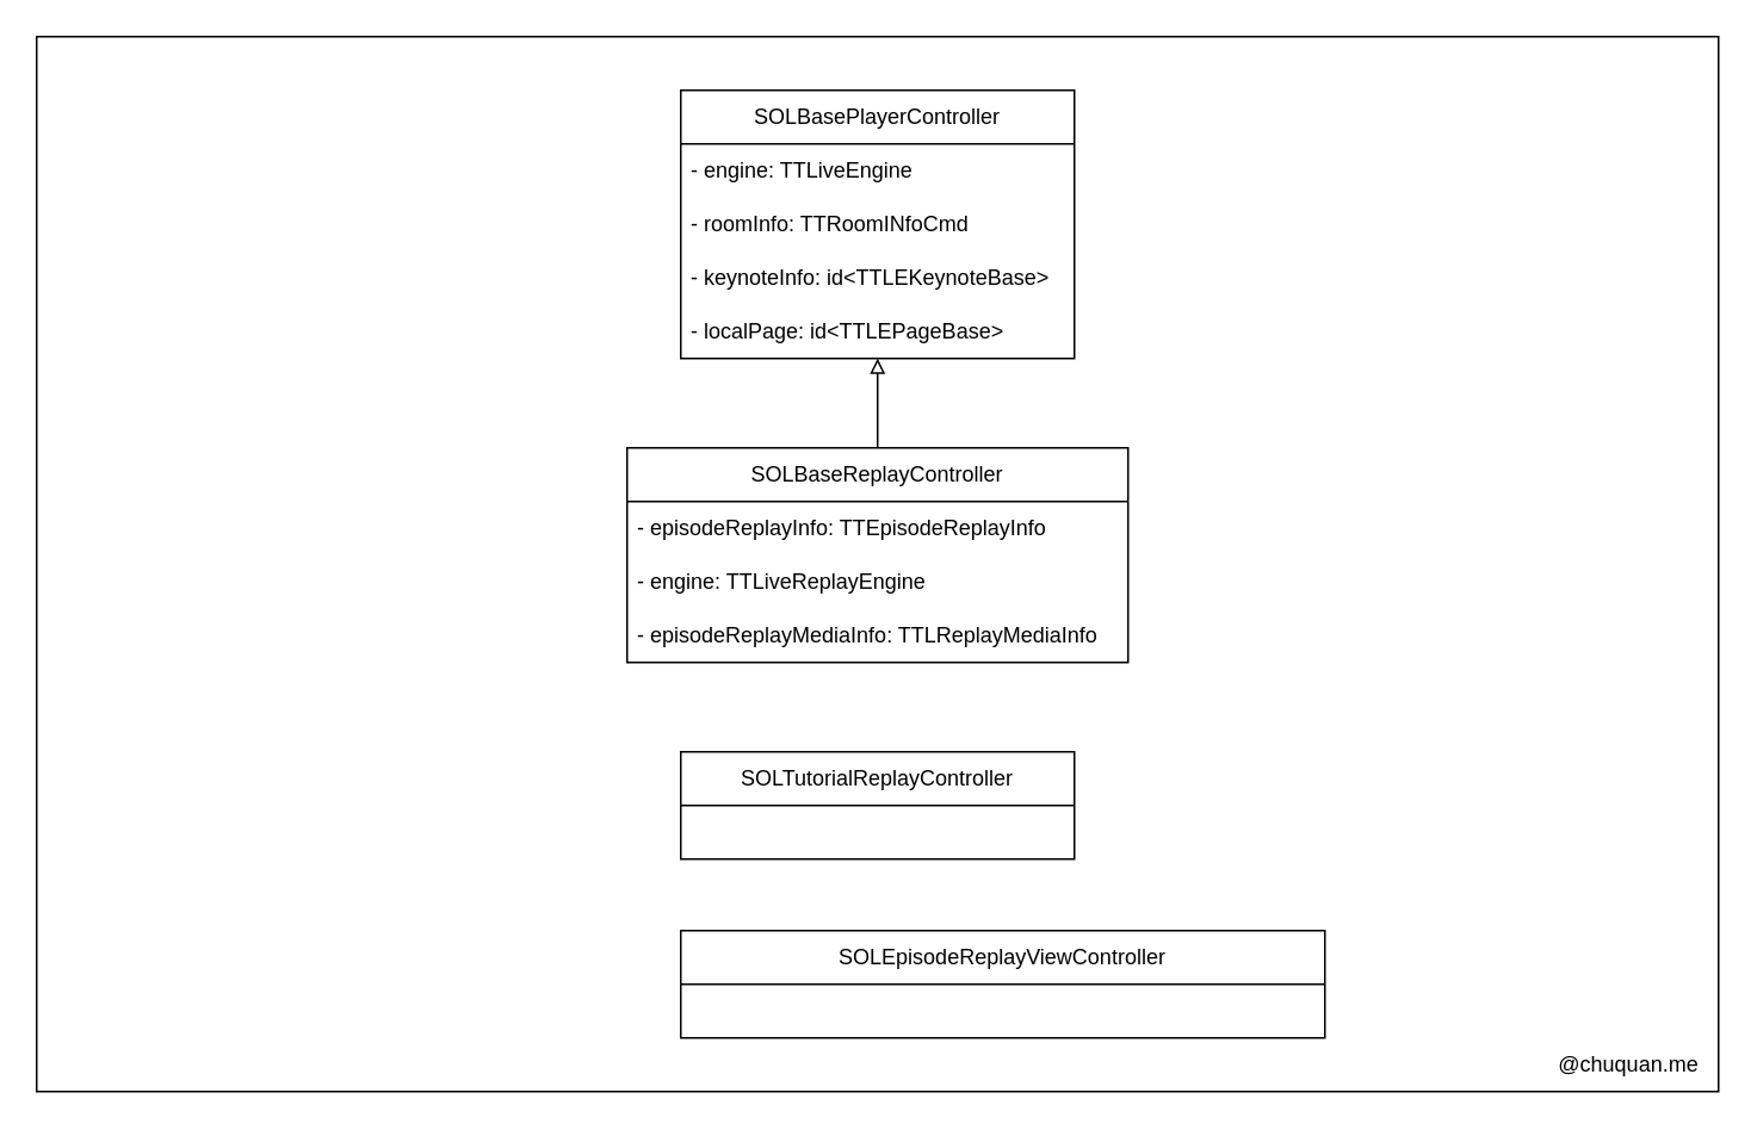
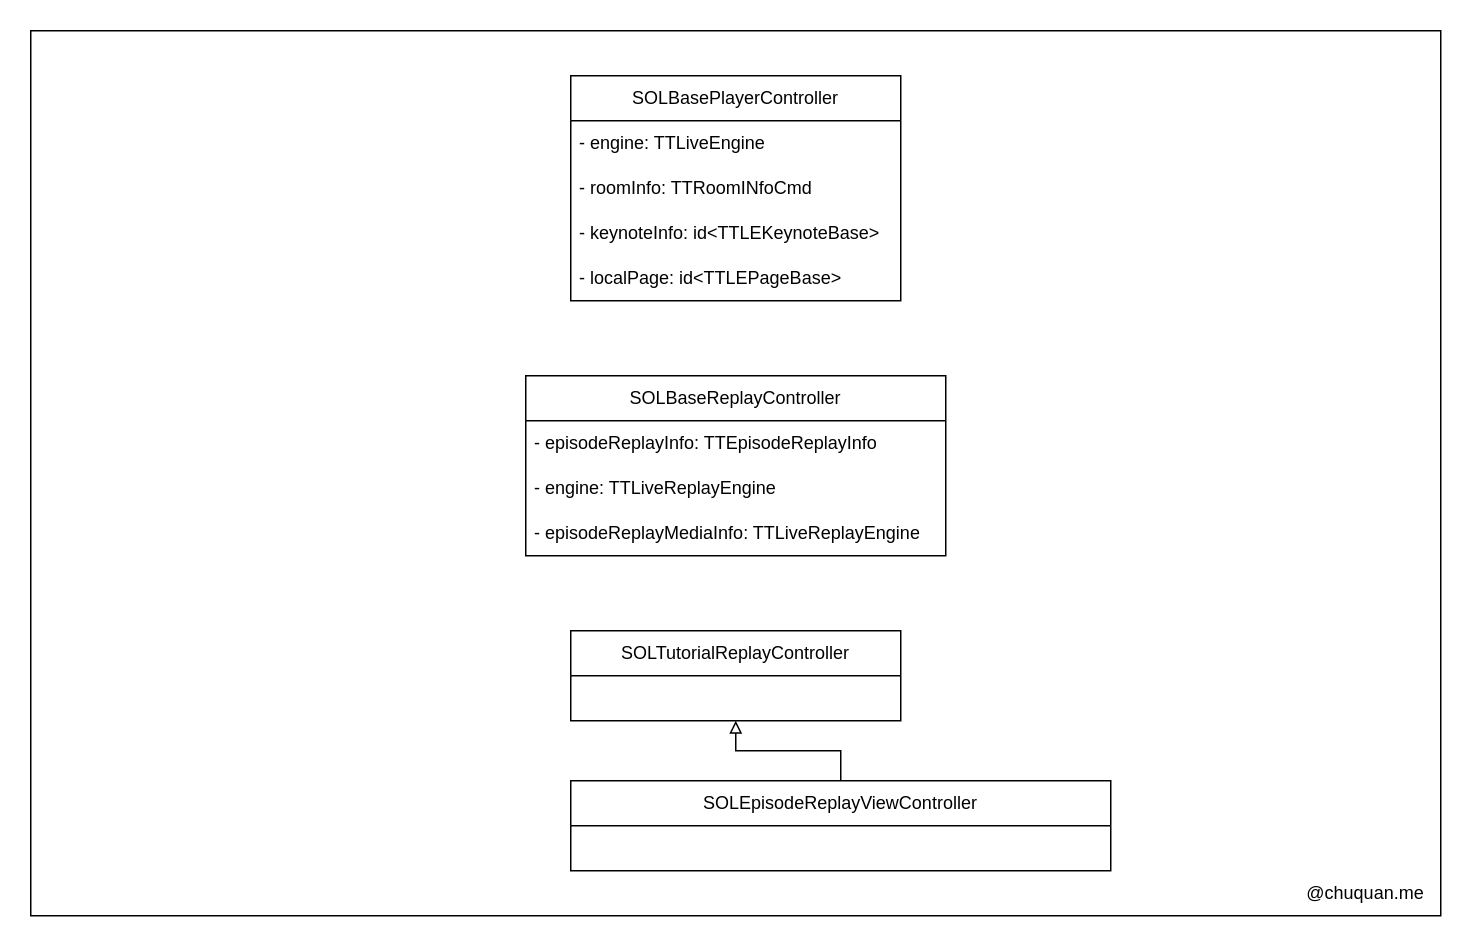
  <mxCell id="0" />
  <mxCell id="1" parent="0" />
  <mxCell id="2" value="SOLBasePlayerController" style="swimlane;fontStyle=0;childLayout=stackLayout;horizontal=1;startSize=30;horizontalStack=0;resizeParent=1;resizeParentMax=0;resizeLast=0;collapsible=1;marginBottom=0;whiteSpace=wrap;html=1;" vertex="1" parent="1"><mxGeometry x="380" y="50" width="220" height="150" as="geometry" /></mxCell>
  <mxCell id="3" value="- engine: TTLiveEngine" style="text;strokeColor=none;fillColor=none;align=left;verticalAlign=middle;spacingLeft=4;spacingRight=4;overflow=hidden;points=[[0,0.5],[1,0.5]];portConstraint=eastwest;rotatable=0;whiteSpace=wrap;html=1;" vertex="1" parent="2"><mxGeometry y="30" width="220" height="30" as="geometry" /></mxCell>
  <mxCell id="4" value="- roomInfo: TTRoomINfoCmd" style="text;strokeColor=none;fillColor=none;align=left;verticalAlign=middle;spacingLeft=4;spacingRight=4;overflow=hidden;points=[[0,0.5],[1,0.5]];portConstraint=eastwest;rotatable=0;whiteSpace=wrap;html=1;" vertex="1" parent="2"><mxGeometry y="60" width="220" height="30" as="geometry" /></mxCell>
  <mxCell id="5" value="- keynoteInfo: id&amp;lt;TTLEKeynoteBase&amp;gt;" style="text;strokeColor=none;fillColor=none;align=left;verticalAlign=middle;spacingLeft=4;spacingRight=4;overflow=hidden;points=[[0,0.5],[1,0.5]];portConstraint=eastwest;rotatable=0;whiteSpace=wrap;html=1;" vertex="1" parent="2"><mxGeometry y="90" width="220" height="30" as="geometry" /></mxCell>
  <mxCell id="6" value="- localPage: id&amp;lt;TTLEPageBase&amp;gt;" style="text;strokeColor=none;fillColor=none;align=left;verticalAlign=middle;spacingLeft=4;spacingRight=4;overflow=hidden;points=[[0,0.5],[1,0.5]];portConstraint=eastwest;rotatable=0;whiteSpace=wrap;html=1;" vertex="1" parent="2"><mxGeometry y="120" width="220" height="30" as="geometry" /></mxCell>
- <mxCell id="7" style="edgeStyle=orthogonalEdgeStyle;rounded=0;orthogonalLoop=1;jettySize=auto;html=1;endArrow=block;endFill=0;" edge="1" parent="1" source="8" target="2"><mxGeometry relative="1" as="geometry" /></mxCell>
  <mxCell id="8" value="SOLBaseReplayController" style="swimlane;fontStyle=0;childLayout=stackLayout;horizontal=1;startSize=30;horizontalStack=0;resizeParent=1;resizeParentMax=0;resizeLast=0;collapsible=1;marginBottom=0;whiteSpace=wrap;html=1;" vertex="1" parent="1"><mxGeometry x="350" y="250" width="280" height="120" as="geometry" /></mxCell>
  <mxCell id="9" value="- episodeReplayInfo: TTEpisodeReplayInfo" style="text;strokeColor=none;fillColor=none;align=left;verticalAlign=middle;spacingLeft=4;spacingRight=4;overflow=hidden;points=[[0,0.5],[1,0.5]];portConstraint=eastwest;rotatable=0;whiteSpace=wrap;html=1;" vertex="1" parent="8"><mxGeometry y="30" width="280" height="30" as="geometry" /></mxCell>
  <mxCell id="10" value="- engine: TTLiveReplayEngine" style="text;strokeColor=none;fillColor=none;align=left;verticalAlign=middle;spacingLeft=4;spacingRight=4;overflow=hidden;points=[[0,0.5],[1,0.5]];portConstraint=eastwest;rotatable=0;whiteSpace=wrap;html=1;" vertex="1" parent="8"><mxGeometry y="60" width="280" height="30" as="geometry" /></mxCell>
- <mxCell id="11" value="- episodeReplayMediaInfo: TTLReplayMediaInfo" style="text;strokeColor=none;fillColor=none;align=left;verticalAlign=middle;spacingLeft=4;spacingRight=4;overflow=hidden;points=[[0,0.5],[1,0.5]];portConstraint=eastwest;rotatable=0;whiteSpace=wrap;html=1;" vertex="1" parent="8"><mxGeometry y="90" width="280" height="30" as="geometry" /></mxCell>
+ <mxCell id="11" value="- episodeReplayMediaInfo: TTLiveReplayEngine" style="text;strokeColor=none;fillColor=none;align=left;verticalAlign=middle;spacingLeft=4;spacingRight=4;overflow=hidden;points=[[0,0.5],[1,0.5]];portConstraint=eastwest;rotatable=0;whiteSpace=wrap;html=1;" vertex="1" parent="8"><mxGeometry y="90" width="280" height="30" as="geometry" /></mxCell>
  <mxCell id="12" value="SOLTutorialReplayController" style="swimlane;fontStyle=0;childLayout=stackLayout;horizontal=1;startSize=30;horizontalStack=0;resizeParent=1;resizeParentMax=0;resizeLast=0;collapsible=1;marginBottom=0;whiteSpace=wrap;html=1;" vertex="1" parent="1"><mxGeometry x="380" y="420" width="220" height="60" as="geometry" /></mxCell>
+ <mxCell id="13" style="edgeStyle=orthogonalEdgeStyle;rounded=0;orthogonalLoop=1;jettySize=auto;html=1;endArrow=block;endFill=0;" edge="1" parent="1" source="14" target="12"><mxGeometry relative="1" as="geometry" /></mxCell>
  <mxCell id="14" value="SOLEpisodeReplayViewController" style="swimlane;fontStyle=0;childLayout=stackLayout;horizontal=1;startSize=30;horizontalStack=0;resizeParent=1;resizeParentMax=0;resizeLast=0;collapsible=1;marginBottom=0;whiteSpace=wrap;html=1;" vertex="1" parent="1"><mxGeometry x="380" y="520" width="360" height="60" as="geometry" /></mxCell>
  <mxCell id="15" value="" style="rounded=0;whiteSpace=wrap;html=1;fillColor=none;" vertex="1" parent="1"><mxGeometry x="20" y="20" width="940" height="590" as="geometry" /></mxCell>
  <mxCell id="16" value="@chuquan.me" style="text;html=1;align=center;verticalAlign=middle;whiteSpace=wrap;rounded=0;" vertex="1" parent="1"><mxGeometry x="860" y="580" width="100" height="30" as="geometry" /></mxCell>
